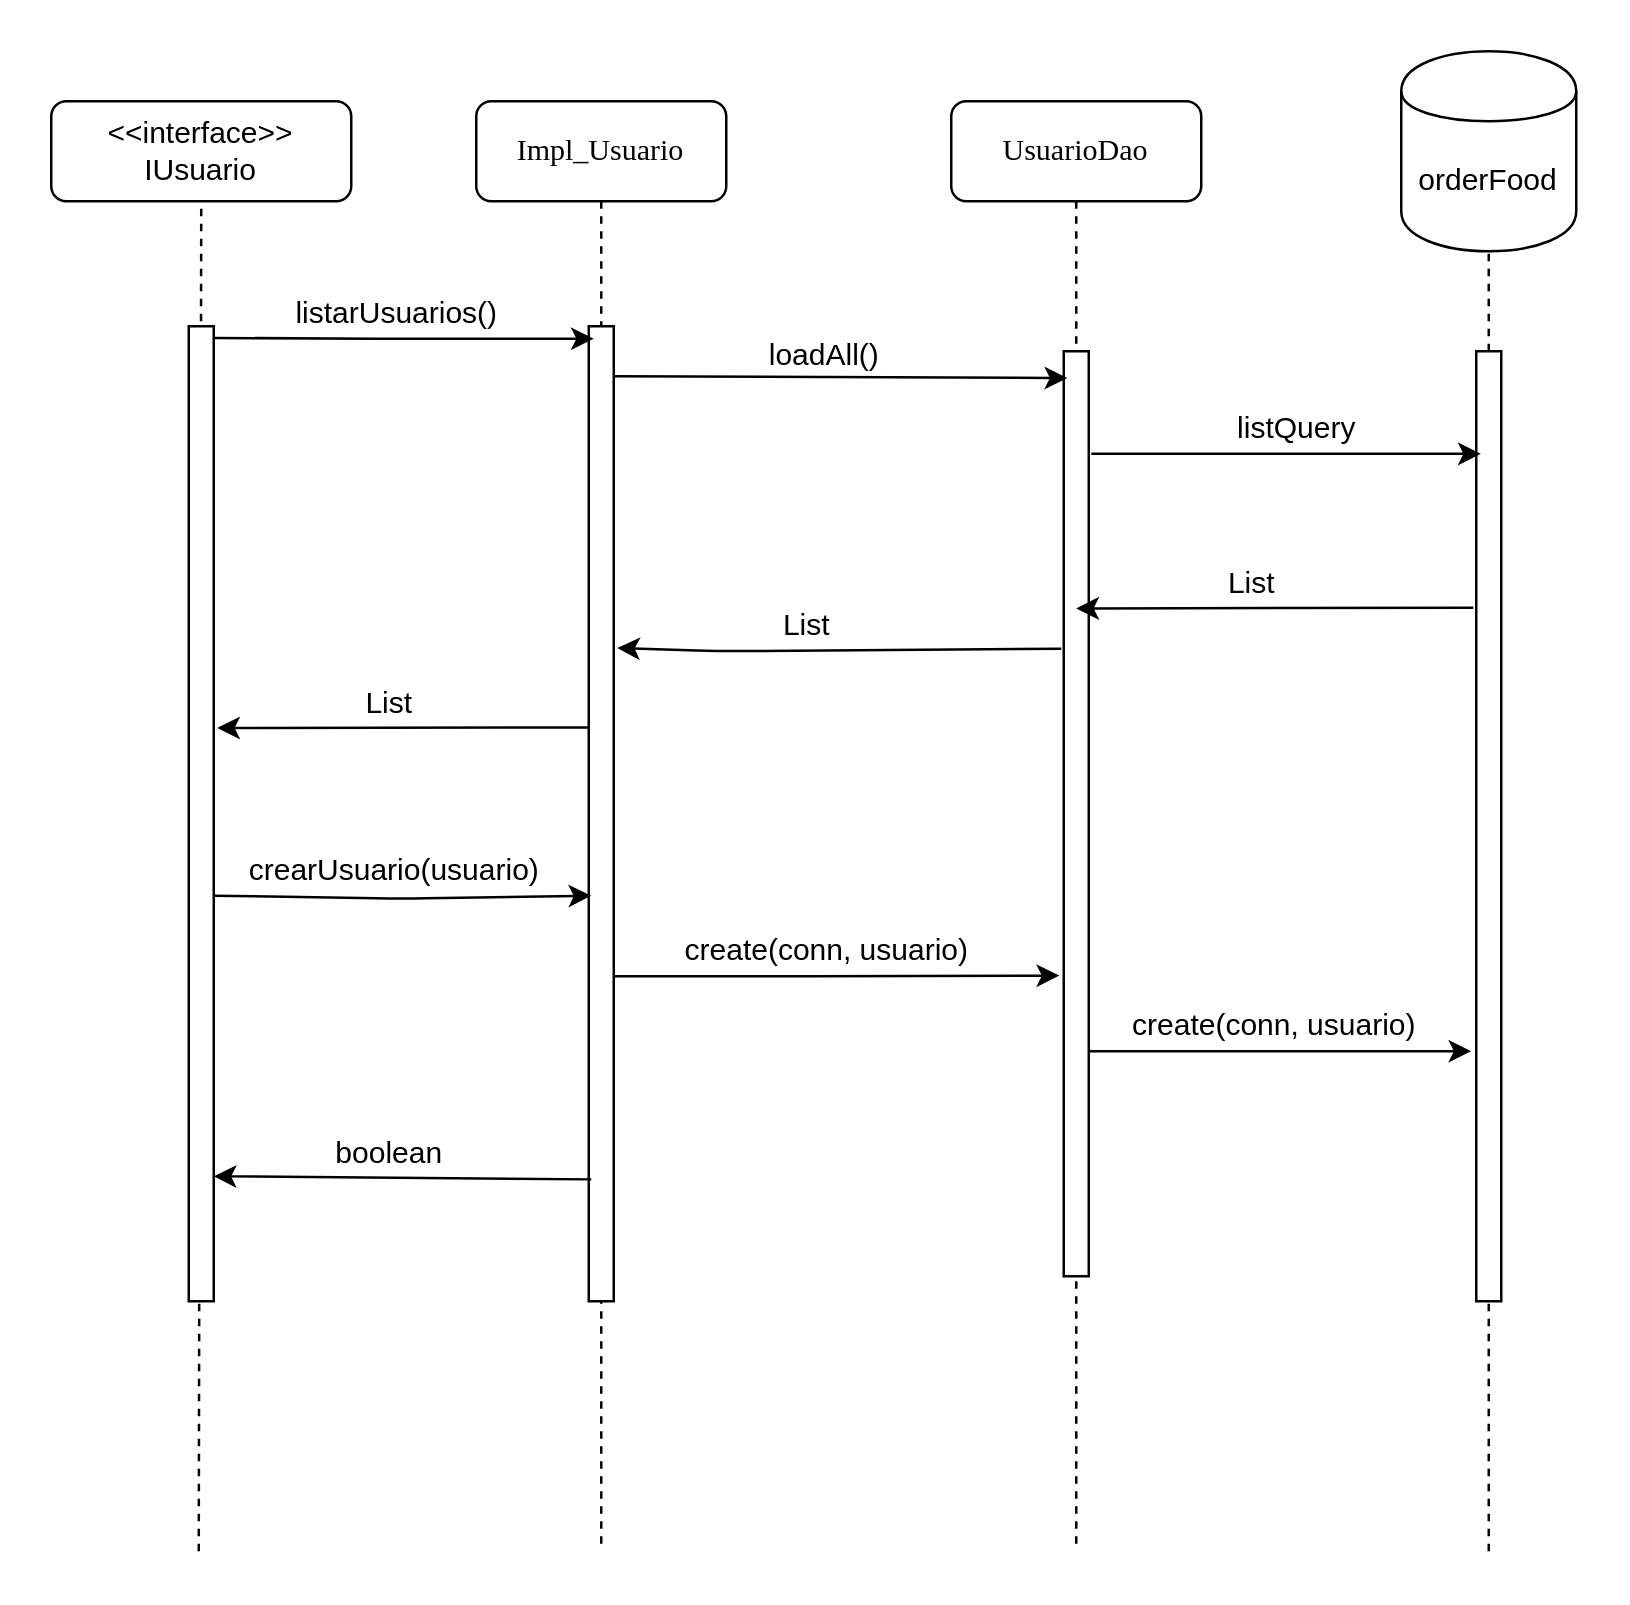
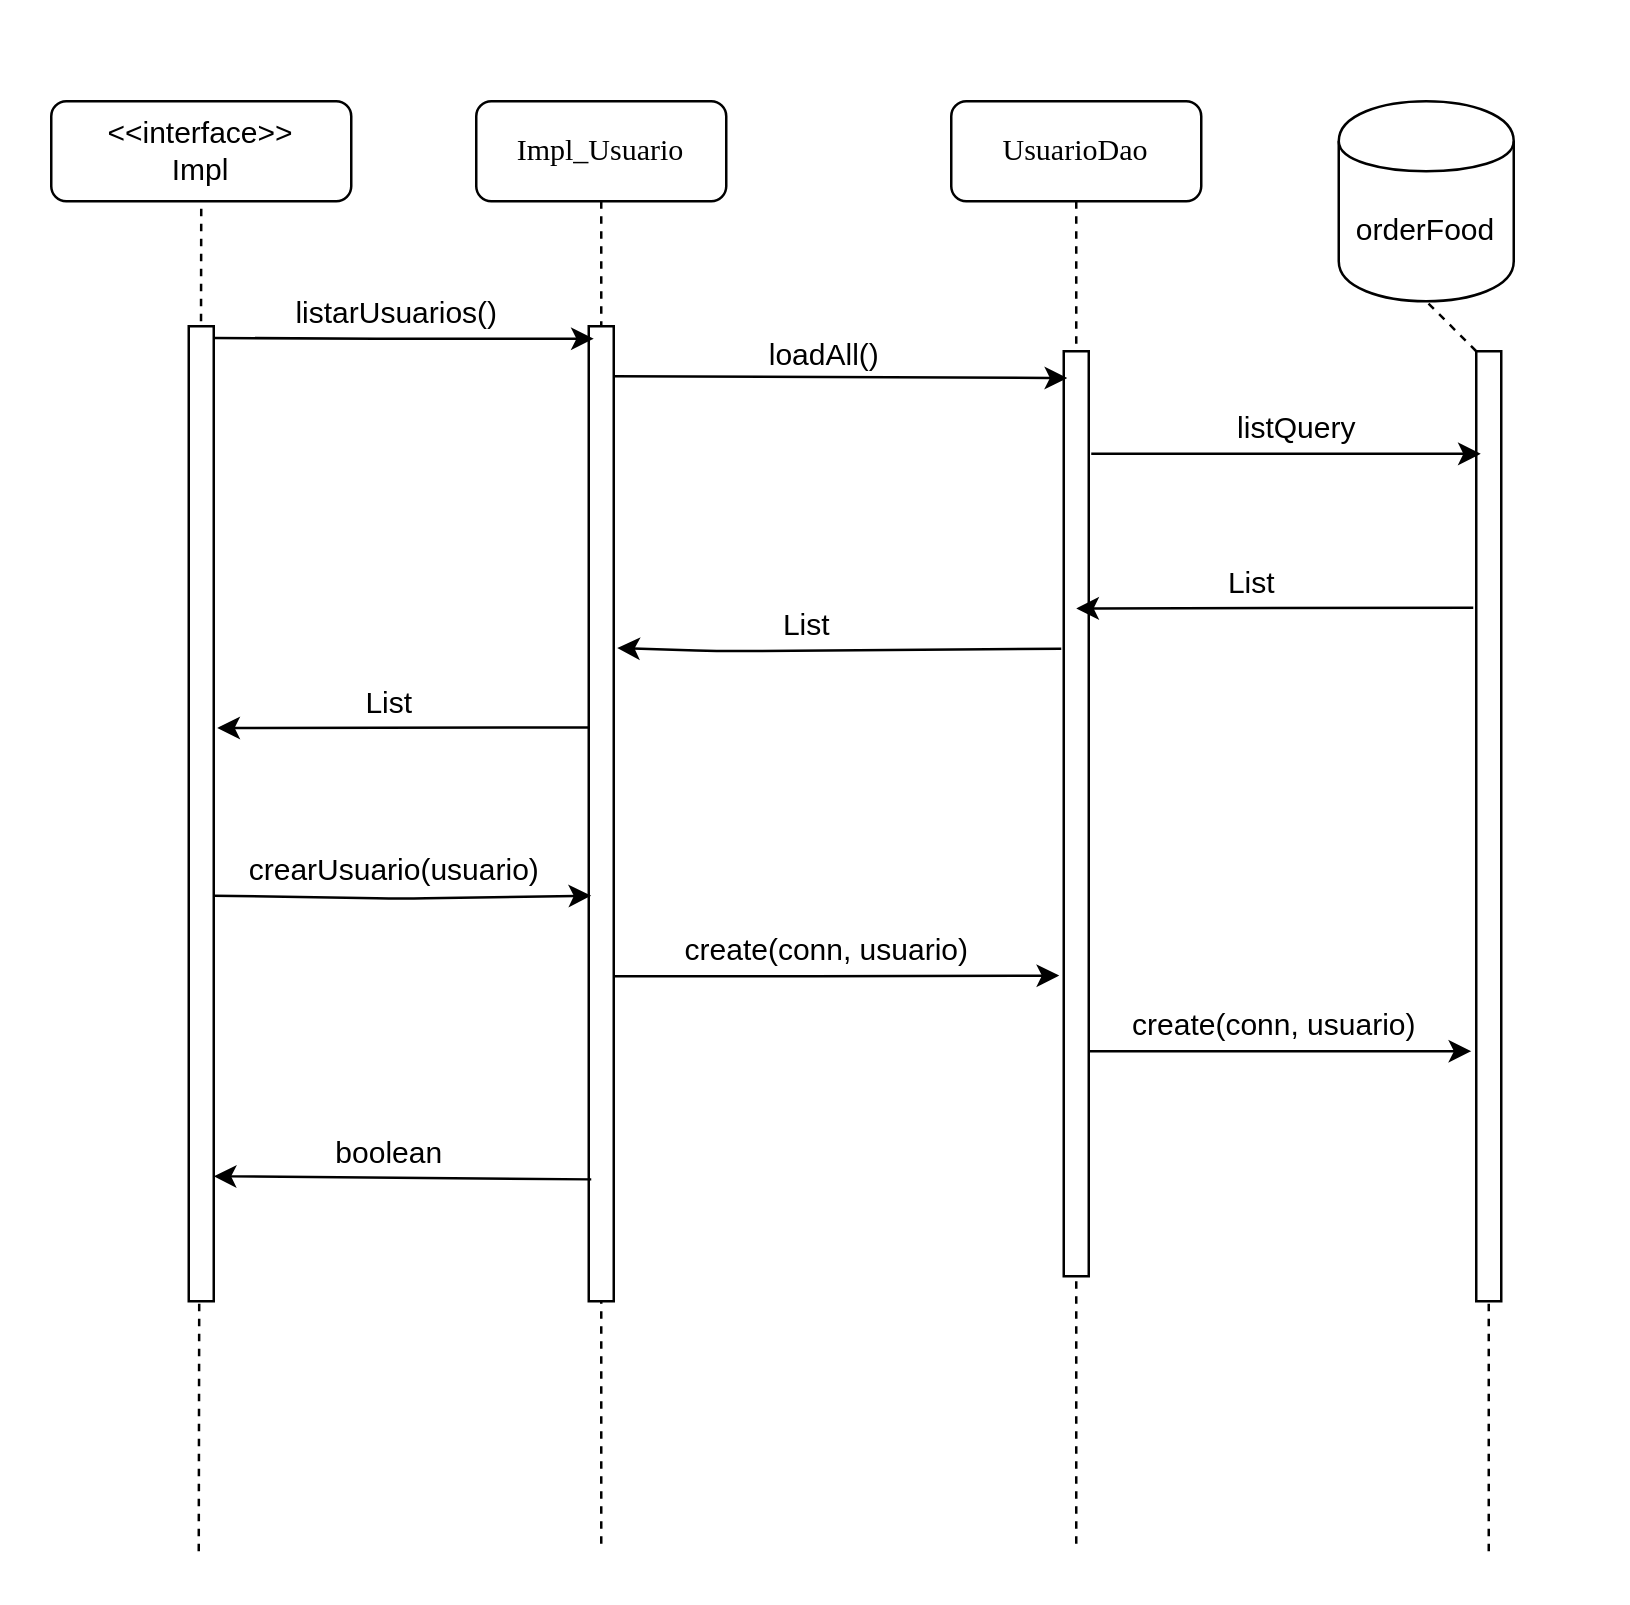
  <mxCell id="0" />
  <mxCell id="1" parent="0" />
  <mxCell id="2" value="Impl_Usuario&lt;br&gt;" style="shape=umlLifeline;perimeter=lifelinePerimeter;whiteSpace=wrap;html=1;container=1;collapsible=0;recursiveResize=0;outlineConnect=0;rounded=1;shadow=0;comic=0;labelBackgroundColor=none;strokeColor=#000000;strokeWidth=1;fillColor=#FFFFFF;fontFamily=Verdana;fontSize=12;fontColor=#000000;align=center;" vertex="1" parent="1"><mxGeometry x="190" y="40" width="100" height="580" as="geometry" /></mxCell>
  <mxCell id="3" value="" style="html=1;points=[];perimeter=orthogonalPerimeter;rounded=0;shadow=0;comic=0;labelBackgroundColor=none;strokeColor=#000000;strokeWidth=1;fillColor=#FFFFFF;fontFamily=Verdana;fontSize=12;fontColor=#000000;align=center;" vertex="1" parent="2"><mxGeometry x="45" y="90" width="10" height="390" as="geometry" /></mxCell>
  <mxCell id="4" value="UsuarioDao" style="shape=umlLifeline;perimeter=lifelinePerimeter;whiteSpace=wrap;html=1;container=1;collapsible=0;recursiveResize=0;outlineConnect=0;rounded=1;shadow=0;comic=0;labelBackgroundColor=none;strokeColor=#000000;strokeWidth=1;fillColor=#FFFFFF;fontFamily=Verdana;fontSize=12;fontColor=#000000;align=center;" vertex="1" parent="1"><mxGeometry x="380" y="40" width="100" height="580" as="geometry" /></mxCell>
  <mxCell id="5" value="" style="html=1;points=[];perimeter=orthogonalPerimeter;rounded=0;shadow=0;comic=0;labelBackgroundColor=none;strokeColor=#000000;strokeWidth=1;fillColor=#FFFFFF;fontFamily=Verdana;fontSize=12;fontColor=#000000;align=center;" vertex="1" parent="4"><mxGeometry x="45" y="100" width="10" height="370" as="geometry" /></mxCell>
  <mxCell id="6" value="" style="endArrow=none;dashed=1;html=1;entryX=0.5;entryY=1;entryDx=0;entryDy=0;" edge="1" parent="1" target="21"><mxGeometry width="50" height="50" relative="1" as="geometry"><mxPoint x="79" y="620" as="sourcePoint" /><mxPoint x="80" y="120" as="targetPoint" /></mxGeometry></mxCell>
  <mxCell id="7" value="" style="endArrow=classic;html=1;exitX=0.98;exitY=0.012;exitDx=0;exitDy=0;exitPerimeter=0;" edge="1" parent="1" source="30"><mxGeometry width="50" height="50" relative="1" as="geometry"><mxPoint x="90" y="135" as="sourcePoint" /><mxPoint x="237" y="135" as="targetPoint" /><Array as="points"><mxPoint x="160" y="135" /></Array></mxGeometry></mxCell>
  <mxCell id="8" value="listarUsuarios()" style="text;html=1;resizable=0;points=[];align=center;verticalAlign=middle;labelBackgroundColor=#ffffff;" vertex="1" connectable="0" parent="7"><mxGeometry x="0.235" y="3" relative="1" as="geometry"><mxPoint x="-21" y="-8" as="offset" /></mxGeometry></mxCell>
  <mxCell id="9" value="" style="endArrow=classic;html=1;entryX=0.14;entryY=0.029;entryDx=0;entryDy=0;entryPerimeter=0;" edge="1" parent="1" target="5"><mxGeometry width="50" height="50" relative="1" as="geometry"><mxPoint x="245" y="150" as="sourcePoint" /><mxPoint x="390" y="149" as="targetPoint" /></mxGeometry></mxCell>
  <mxCell id="10" value="loadAll()" style="text;html=1;resizable=0;points=[];align=center;verticalAlign=middle;labelBackgroundColor=#ffffff;" vertex="1" connectable="0" parent="9"><mxGeometry x="0.443" y="-3" relative="1" as="geometry"><mxPoint x="-47" y="-12.5" as="offset" /></mxGeometry></mxCell>
  <mxCell id="11" value="" style="endArrow=classic;html=1;exitX=0.98;exitY=0.584;exitDx=0;exitDy=0;exitPerimeter=0;entryX=0.1;entryY=0.584;entryDx=0;entryDy=0;entryPerimeter=0;" edge="1" parent="1" source="30" target="3"><mxGeometry width="50" height="50" relative="1" as="geometry"><mxPoint x="80" y="359" as="sourcePoint" /><mxPoint x="237" y="359" as="targetPoint" /><Array as="points"><mxPoint x="160" y="359" /></Array></mxGeometry></mxCell>
  <mxCell id="12" value="crearUsuario(usuario)" style="text;html=1;resizable=0;points=[];align=center;verticalAlign=middle;labelBackgroundColor=#ffffff;" vertex="1" connectable="0" parent="11"><mxGeometry x="0.235" y="3" relative="1" as="geometry"><mxPoint x="-21" y="-8" as="offset" /></mxGeometry></mxCell>
  <mxCell id="13" value="" style="endArrow=classic;html=1;entryX=-0.18;entryY=0.675;entryDx=0;entryDy=0;entryPerimeter=0;" edge="1" parent="1" target="5"><mxGeometry width="50" height="50" relative="1" as="geometry"><mxPoint x="245" y="390" as="sourcePoint" /><mxPoint x="410" y="392" as="targetPoint" /><Array as="points"><mxPoint x="315" y="390" /></Array></mxGeometry></mxCell>
  <mxCell id="14" value="create(conn, usuario)" style="text;html=1;resizable=0;points=[];align=center;verticalAlign=middle;labelBackgroundColor=#ffffff;" vertex="1" connectable="0" parent="13"><mxGeometry x="0.235" y="3" relative="1" as="geometry"><mxPoint x="-25" y="-7" as="offset" /></mxGeometry></mxCell>
  <mxCell id="15" value="" style="endArrow=classic;html=1;entryX=1.14;entryY=0.921;entryDx=0;entryDy=0;entryPerimeter=0;exitX=0.1;exitY=0.875;exitDx=0;exitDy=0;exitPerimeter=0;" edge="1" parent="1" source="3"><mxGeometry width="50" height="50" relative="1" as="geometry"><mxPoint x="230" y="470" as="sourcePoint" /><mxPoint x="85" y="470" as="targetPoint" /><Array as="points" /></mxGeometry></mxCell>
  <mxCell id="16" value="boolean" style="text;html=1;resizable=0;points=[];align=center;verticalAlign=middle;labelBackgroundColor=#ffffff;" vertex="1" connectable="0" parent="15"><mxGeometry x="0.621" y="-43" relative="1" as="geometry"><mxPoint x="40" y="33" as="offset" /></mxGeometry></mxCell>
- <mxCell id="17" value="orderFood" style="shape=cylinder;whiteSpace=wrap;html=1;boundedLbl=1;backgroundOutline=1;" vertex="1" parent="1"><mxGeometry x="560" y="20" width="70" height="80" as="geometry" /></mxCell>
+ <mxCell id="17" value="orderFood" style="shape=cylinder;whiteSpace=wrap;html=1;boundedLbl=1;backgroundOutline=1;" vertex="1" parent="1"><mxGeometry x="535" y="40" width="70" height="80" as="geometry" /></mxCell>
  <mxCell id="18" value="" style="endArrow=none;dashed=1;html=1;entryX=0.5;entryY=1;entryDx=0;entryDy=0;" edge="1" parent="1" source="19" target="17"><mxGeometry width="50" height="50" relative="1" as="geometry"><mxPoint x="595" y="620" as="sourcePoint" /><mxPoint x="625" y="100" as="targetPoint" /></mxGeometry></mxCell>
  <mxCell id="19" value="" style="html=1;points=[];perimeter=orthogonalPerimeter;rounded=0;shadow=0;comic=0;labelBackgroundColor=none;strokeColor=#000000;strokeWidth=1;fillColor=#FFFFFF;fontFamily=Verdana;fontSize=12;fontColor=#000000;align=center;" vertex="1" parent="1"><mxGeometry x="590" y="140" width="10" height="380" as="geometry" /></mxCell>
  <mxCell id="20" value="" style="endArrow=none;dashed=1;html=1;entryX=0.5;entryY=1;entryDx=0;entryDy=0;" edge="1" parent="1" target="19"><mxGeometry width="50" height="50" relative="1" as="geometry"><mxPoint x="595" y="620" as="sourcePoint" /><mxPoint x="595" y="100" as="targetPoint" /></mxGeometry></mxCell>
- <mxCell id="21" value="&amp;lt;&amp;lt;interface&amp;gt;&amp;gt;&lt;br&gt;IUsuario&lt;br&gt;" style="rounded=1;whiteSpace=wrap;html=1;" vertex="1" parent="1"><mxGeometry x="20" y="40" width="120" height="40" as="geometry" /></mxCell>
+ <mxCell id="21" value="&amp;lt;&amp;lt;interface&amp;gt;&amp;gt;&lt;br&gt;Impl&lt;br&gt;" style="rounded=1;whiteSpace=wrap;html=1;" vertex="1" parent="1"><mxGeometry x="20" y="40" width="120" height="40" as="geometry" /></mxCell>
  <mxCell id="22" value="" style="endArrow=classic;html=1;entryX=0.18;entryY=0.108;entryDx=0;entryDy=0;entryPerimeter=0;" edge="1" parent="1" target="19"><mxGeometry width="50" height="50" relative="1" as="geometry"><mxPoint x="436" y="181" as="sourcePoint" /><mxPoint x="530" y="181" as="targetPoint" /></mxGeometry></mxCell>
  <mxCell id="23" value="listQuery" style="text;html=1;resizable=0;points=[];align=center;verticalAlign=middle;labelBackgroundColor=#ffffff;" vertex="1" connectable="0" parent="22"><mxGeometry x="0.443" y="-3" relative="1" as="geometry"><mxPoint x="-30" y="-13.5" as="offset" /></mxGeometry></mxCell>
  <mxCell id="24" value="" style="endArrow=classic;html=1;entryX=1.14;entryY=0.33;entryDx=0;entryDy=0;entryPerimeter=0;" edge="1" parent="1" target="3"><mxGeometry width="50" height="50" relative="1" as="geometry"><mxPoint x="424" y="259" as="sourcePoint" /><mxPoint x="250" y="259" as="targetPoint" /><Array as="points"><mxPoint x="288" y="260" /></Array></mxGeometry></mxCell>
  <mxCell id="25" value="List" style="text;html=1;resizable=0;points=[];align=center;verticalAlign=middle;labelBackgroundColor=#ffffff;" vertex="1" connectable="0" parent="24"><mxGeometry x="0.621" y="-43" relative="1" as="geometry"><mxPoint x="40" y="33" as="offset" /></mxGeometry></mxCell>
  <mxCell id="26" value="" style="endArrow=classic;html=1;exitX=0.18;exitY=0.818;exitDx=0;exitDy=0;exitPerimeter=0;entryX=1.14;entryY=0.412;entryDx=0;entryDy=0;entryPerimeter=0;" edge="1" parent="1" target="30"><mxGeometry width="50" height="50" relative="1" as="geometry"><mxPoint x="235" y="290.5" as="sourcePoint" /><mxPoint x="84" y="290" as="targetPoint" /><Array as="points" /></mxGeometry></mxCell>
  <mxCell id="27" value="List" style="text;html=1;resizable=0;points=[];align=center;verticalAlign=middle;labelBackgroundColor=#ffffff;" vertex="1" connectable="0" parent="26"><mxGeometry x="0.621" y="-43" relative="1" as="geometry"><mxPoint x="40" y="33" as="offset" /></mxGeometry></mxCell>
  <mxCell id="28" value="" style="endArrow=classic;html=1;exitX=-0.12;exitY=0.27;exitDx=0;exitDy=0;exitPerimeter=0;entryX=0.5;entryY=0.278;entryDx=0;entryDy=0;entryPerimeter=0;" edge="1" parent="1" source="19" target="5"><mxGeometry width="50" height="50" relative="1" as="geometry"><mxPoint x="586" y="241" as="sourcePoint" /><mxPoint x="440" y="243" as="targetPoint" /><Array as="points" /></mxGeometry></mxCell>
  <mxCell id="29" value="List" style="text;html=1;resizable=0;points=[];align=center;verticalAlign=middle;labelBackgroundColor=#ffffff;" vertex="1" connectable="0" parent="28"><mxGeometry x="0.621" y="-43" relative="1" as="geometry"><mxPoint x="40" y="33" as="offset" /></mxGeometry></mxCell>
  <mxCell id="30" value="" style="html=1;points=[];perimeter=orthogonalPerimeter;rounded=0;shadow=0;comic=0;labelBackgroundColor=none;strokeColor=#000000;strokeWidth=1;fillColor=#FFFFFF;fontFamily=Verdana;fontSize=12;fontColor=#000000;align=center;" vertex="1" parent="1"><mxGeometry x="75" y="130" width="10" height="390" as="geometry" /></mxCell>
  <mxCell id="31" value="" style="endArrow=classic;html=1;exitX=0.98;exitY=0.584;exitDx=0;exitDy=0;exitPerimeter=0;" edge="1" parent="1"><mxGeometry width="50" height="50" relative="1" as="geometry"><mxPoint x="435" y="420" as="sourcePoint" /><mxPoint x="588" y="420" as="targetPoint" /><Array as="points" /></mxGeometry></mxCell>
  <mxCell id="32" value="create(conn, usuario)" style="text;html=1;resizable=0;points=[];align=center;verticalAlign=middle;labelBackgroundColor=#ffffff;" vertex="1" connectable="0" parent="31"><mxGeometry x="0.235" y="3" relative="1" as="geometry"><mxPoint x="-21" y="-8" as="offset" /></mxGeometry></mxCell>
